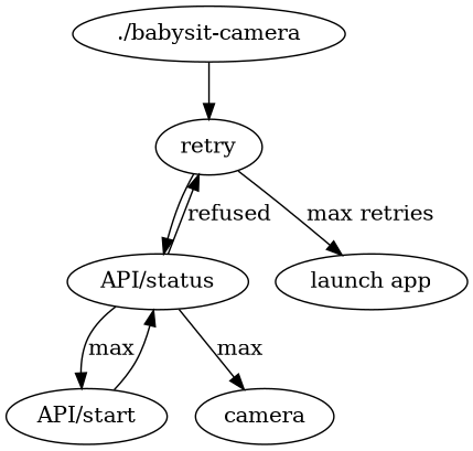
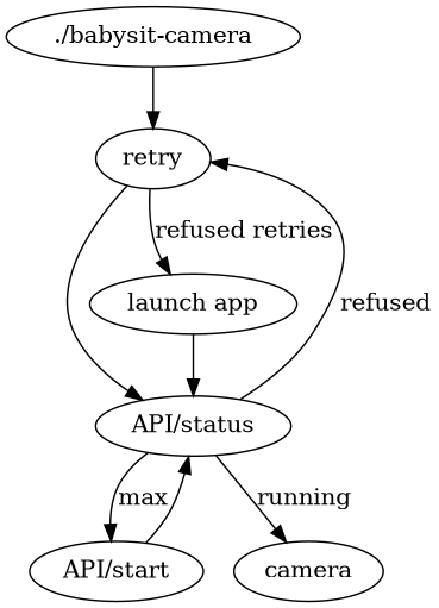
  digraph {
    n1 [label="./babysit-camera"]
    retry
    n3 [label="API/status"]
    n4 [label="API/start"]
    n5 [label=camera]
    n6 [label="launch app"]
    n1 -> retry
    retry -> n3
-   retry -> n6 [label="max retries"]
+   retry -> n6 [label="refused retries"]
    n3 -> retry [label=refused]
    n3 -> n4 [label=max]
-   n3 -> n5 [label=max]
+   n3 -> n5 [label=running]
    n4 -> n3
+   n6 -> n3
  }
